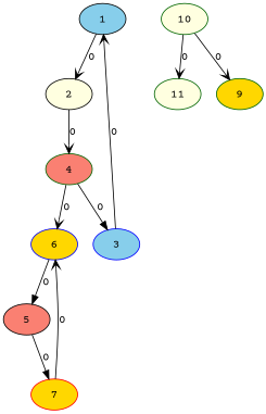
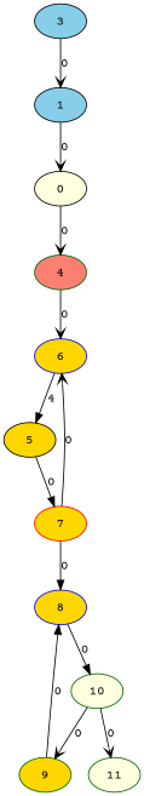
  digraph {
    fontname="Courier Prime"
    node [color=black fillcolor=gold fontname="Courier Prime" style=filled]
    edge [arrowhead=vee fontname="Courier Prime"]
    1 [fillcolor=skyblue]
-   2 [fillcolor=lightyellow]
+   2 [fillcolor=lightyellow label=0]
    4 [color=darkgreen fillcolor=salmon]
    10 [color=darkgreen fillcolor=lightyellow]
    11 [color=darkgreen fillcolor=lightyellow]
    9 [color=darkgreen]
-   3 [color=blue fillcolor=skyblue]
+   8 [color=blue]
+   3 [fillcolor=skyblue]
    6 [color=blue]
-   5 [fillcolor=salmon]
+   5
    7 [color=red]
    1 -> 2 [label=0]
    2 -> 4 [label=0]
-   4 -> 3 [arrowhead=normal label=0]
    4 -> 6 [label=0]
    10 -> 11 [label=0]
    10 -> 9 [label=0]
+   9 -> 8 [arrowhead=normal label=0]
+   8 -> 10 [arrowhead=normal label=0]
    3 -> 1 [label=0]
-   6 -> 5 [arrowhead=normal label=0]
+   6 -> 5 [arrowhead=normal label=4]
    5 -> 7 [arrowhead=normal label=0]
+   7 -> 8 [arrowhead=normal label=0]
    7 -> 6 [label=0]
  }
